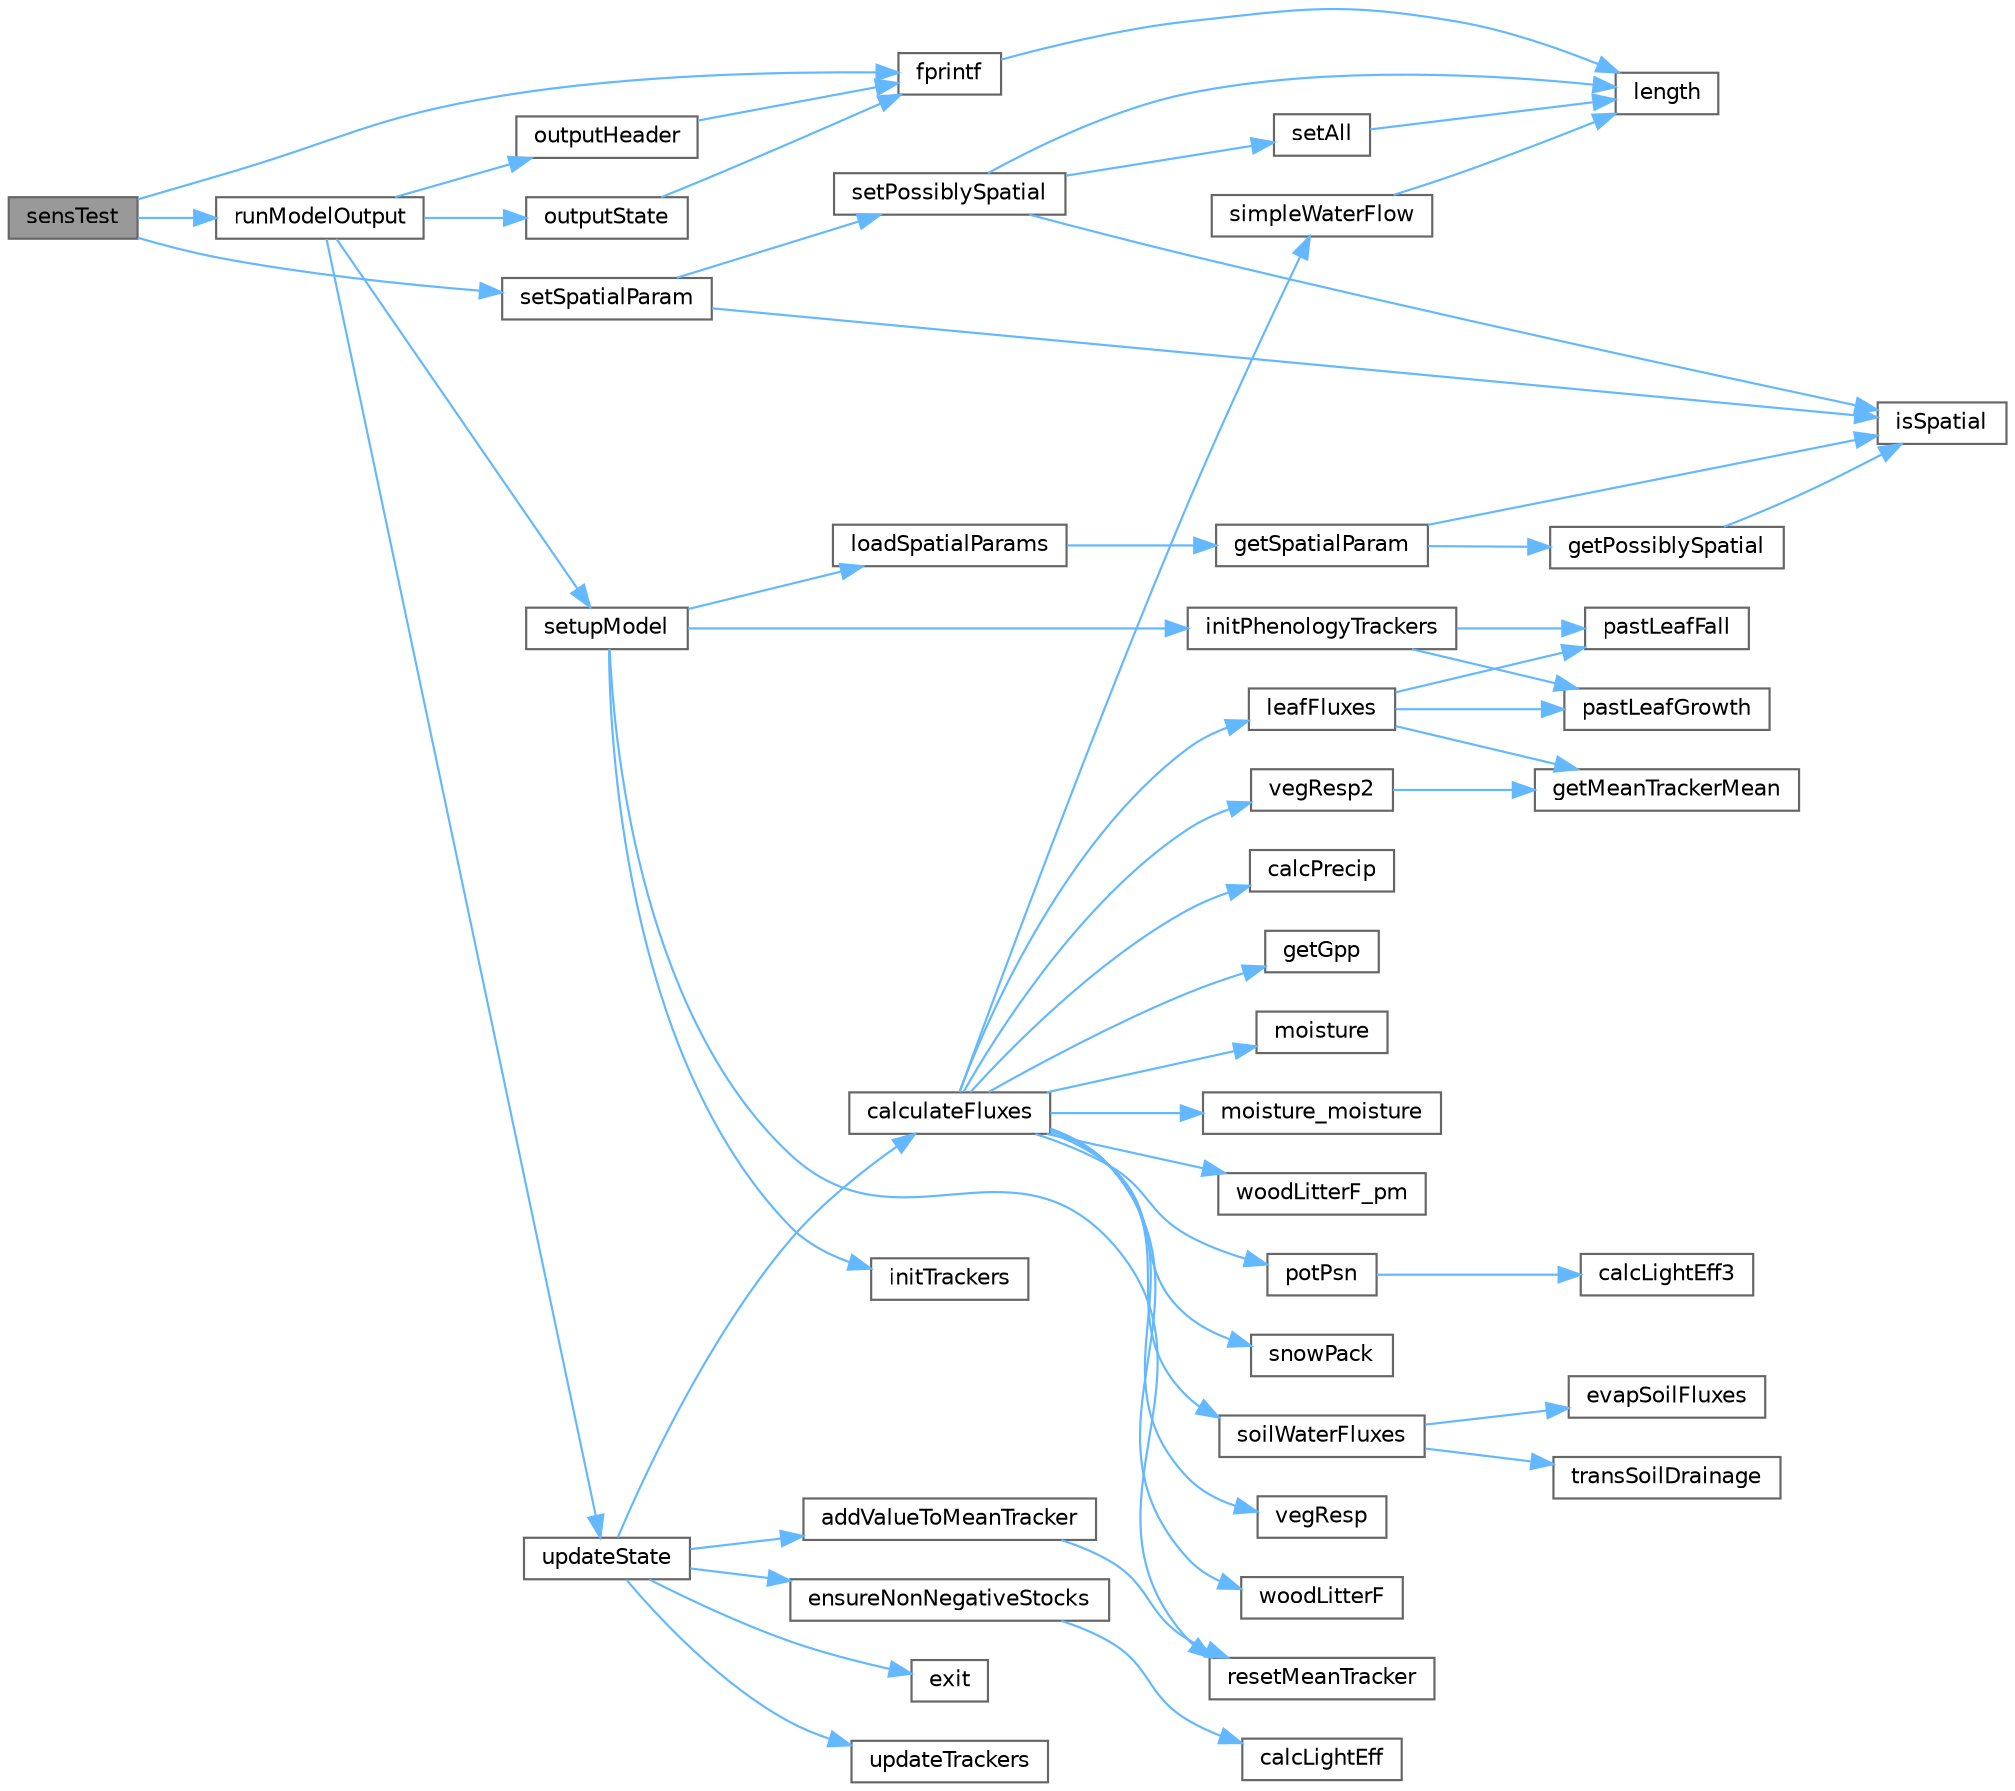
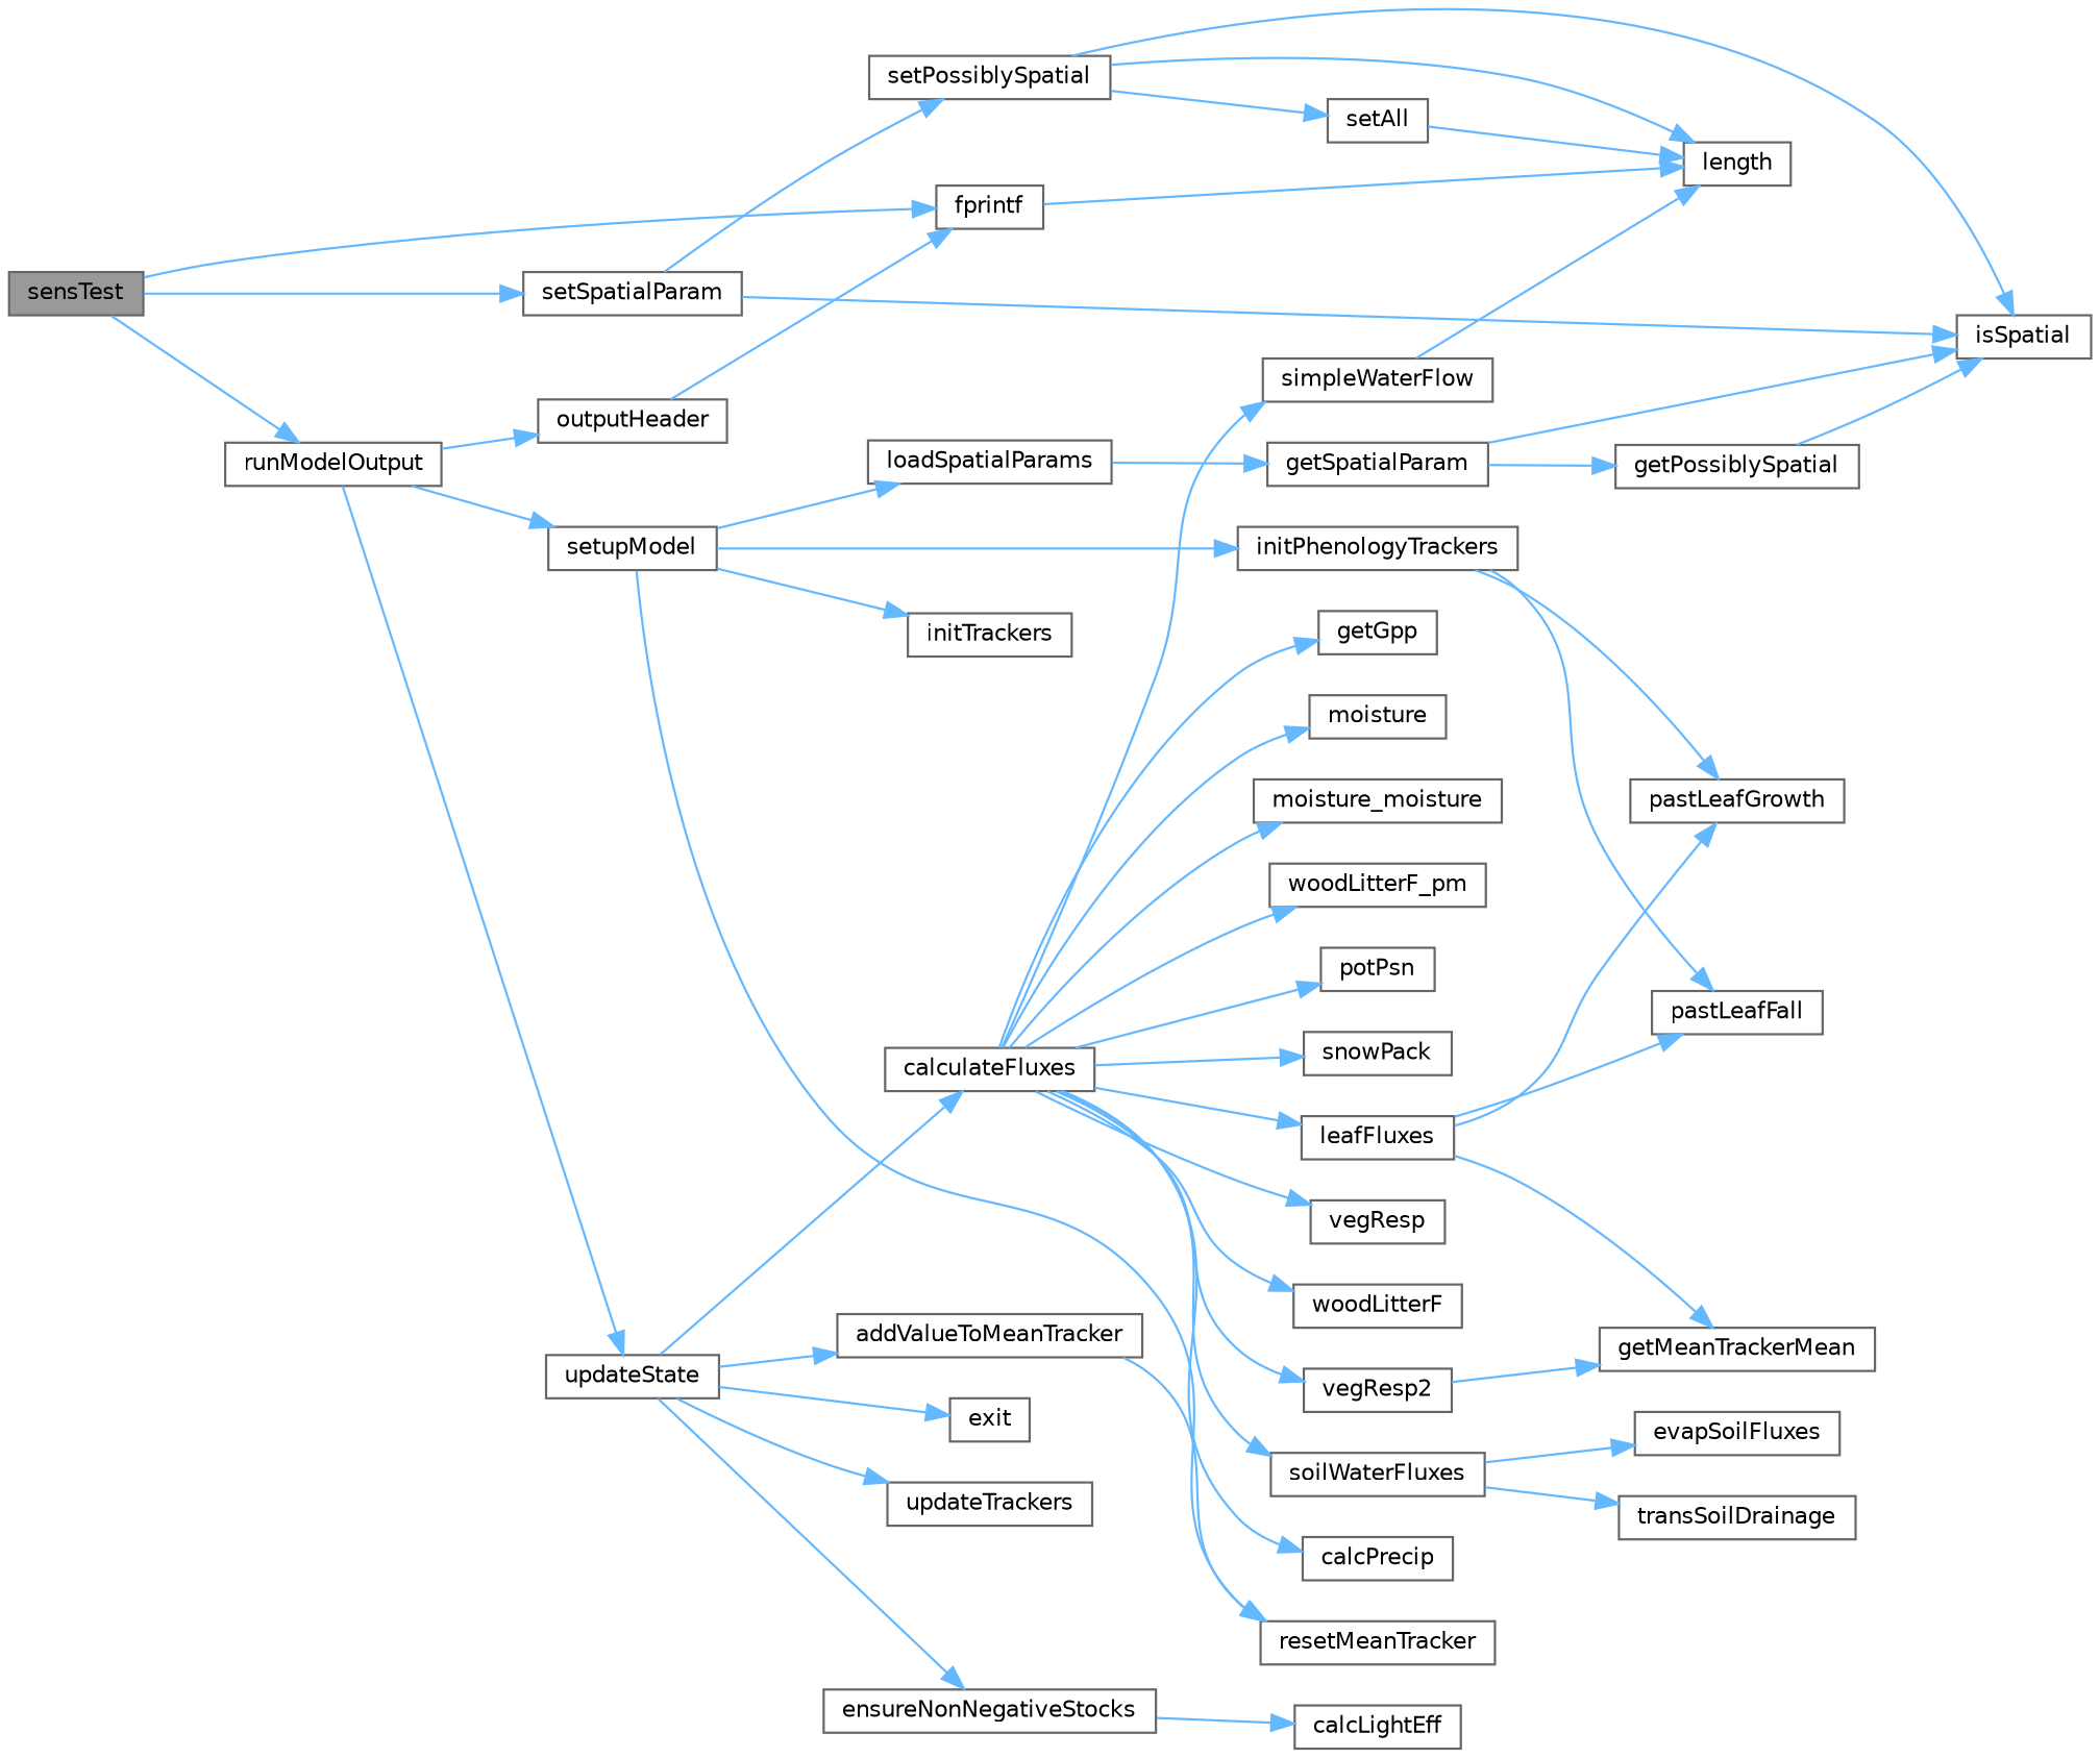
  digraph {
    rankdir=LR
    node [color=grey40 fillcolor=white fontname=Helvetica fontsize=10 shape=box style=filled]
    edge [color=steelblue1 fontname=Helvetica fontsize=10 labelfontname=Helvetica labelfontsize=10 style=solid]
    n1 [color=gray40 fillcolor=grey60 fontcolor=black height=0.2 label=sensTest width=0.4]
    n2 [height=0.2 label=fprintf width=0.4]
    n3 [height=0.2 label=runModelOutput width=0.4]
    n4 [height=0.2 label=setSpatialParam width=0.4]
    n5 [height=0.2 label=length width=0.4]
    n6 [height=0.2 label=outputHeader width=0.4]
-   n7 [height=0.2 label=outputState width=0.4]
    n8 [height=0.2 label=setupModel width=0.4]
    n9 [height=0.2 label=updateState width=0.4]
    n10 [height=0.2 label=isSpatial width=0.4]
    n11 [height=0.2 label=setPossiblySpatial width=0.4]
    n12 [height=0.2 label=initPhenologyTrackers width=0.4]
    n13 [height=0.2 label=initTrackers width=0.4]
    n14 [height=0.2 label=loadSpatialParams width=0.4]
    n15 [height=0.2 label=resetMeanTracker width=0.4]
    n16 [height=0.2 label=addValueToMeanTracker width=0.4]
    n17 [height=0.2 label=calculateFluxes width=0.4]
    n18 [height=0.2 label=ensureNonNegativeStocks width=0.4]
    n19 [height=0.2 label=exit width=0.4]
    n20 [height=0.2 label=updateTrackers width=0.4]
    n21 [height=0.2 label=pastLeafFall width=0.4]
    n22 [height=0.2 label=pastLeafGrowth width=0.4]
    n23 [height=0.2 label=getSpatialParam width=0.4]
    n24 [height=0.2 label=getPossiblySpatial width=0.4]
    n25 [height=0.2 label=calcPrecip width=0.4]
    n26 [height=0.2 label=getGpp width=0.4]
    n27 [height=0.2 label=leafFluxes width=0.4]
    n28 [height=0.2 label=moisture width=0.4]
    n29 [height=0.2 label=moisture_moisture width=0.4]
    n30 [height=0.2 label=woodLitterF_pm width=0.4]
    n31 [height=0.2 label=potPsn width=0.4]
    n32 [height=0.2 label=simpleWaterFlow width=0.4]
    n33 [height=0.2 label=snowPack width=0.4]
    n34 [height=0.2 label=soilWaterFluxes width=0.4]
    n35 [height=0.2 label=vegResp width=0.4]
    n36 [height=0.2 label=vegResp2 width=0.4]
    n37 [height=0.2 label=woodLitterF width=0.4]
    n38 [height=0.2 label=calcLightEff width=0.4]
    n39 [height=0.2 label=getMeanTrackerMean width=0.4]
-   n40 [height=0.2 label=calcLightEff3 width=0.4]
    n41 [height=0.2 label=evapSoilFluxes width=0.4]
    n42 [height=0.2 label=transSoilDrainage width=0.4]
    n43 [height=0.2 label=setAll width=0.4]
    n1 -> n2
    n1 -> n3
    n1 -> n4
    n2 -> n5
    n3 -> n6
-   n3 -> n7
    n3 -> n8
    n3 -> n9
    n4 -> n10
    n4 -> n11
    n6 -> n2
-   n7 -> n2
    n8 -> n12
    n8 -> n13
    n8 -> n14
    n8 -> n15
    n9 -> n16
    n9 -> n17
    n9 -> n18
    n9 -> n19
    n9 -> n20
    n11 -> n5
    n11 -> n10
    n11 -> n43
    n12 -> n21
    n12 -> n22
    n14 -> n23
    n16 -> n15
    n17 -> n25
    n17 -> n26
    n17 -> n27
    n17 -> n28
    n17 -> n29
    n17 -> n30
    n17 -> n31
    n17 -> n32
    n17 -> n33
    n17 -> n34
    n17 -> n35
    n17 -> n36
    n17 -> n37
    n18 -> n38
    n23 -> n10
    n23 -> n24
    n24 -> n10
    n27 -> n21
    n27 -> n22
    n27 -> n39
-   n31 -> n40
    n32 -> n5
    n34 -> n41
    n34 -> n42
    n36 -> n39
    n43 -> n5
  }
